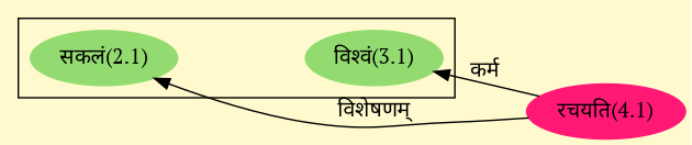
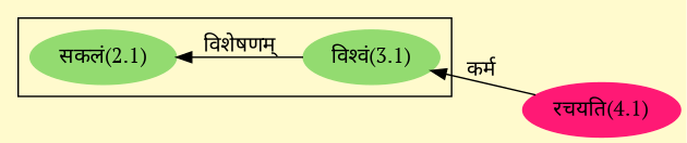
  digraph {
    bgcolor=lemonchiffon1
    compound=true
    fontname="PT Serif"
    rankdir=LR
    node [color="#93DB70" fontname="PT Serif" style=filled]
    edge [dir=back fontname="PT Serif"]
    n1 [label="सकलं(2.1)"]
    n2 [label="विश्वं(3.1)"]
    n3 [color="#FF1975" label="रचयति(4.1)"]
    subgraph cluster_1 {
      n1
      n2
    }
-   n1 -> n3 [label="विशेषणम्"]
+   n1 -> n2 [label="विशेषणम्"]
    n2 -> n3 [label="कर्म"]
  }
